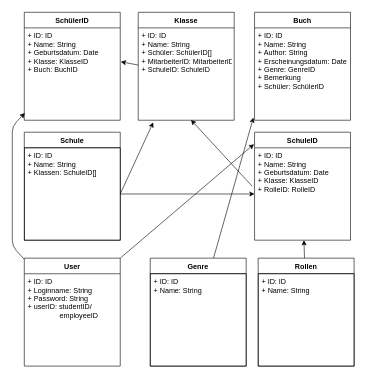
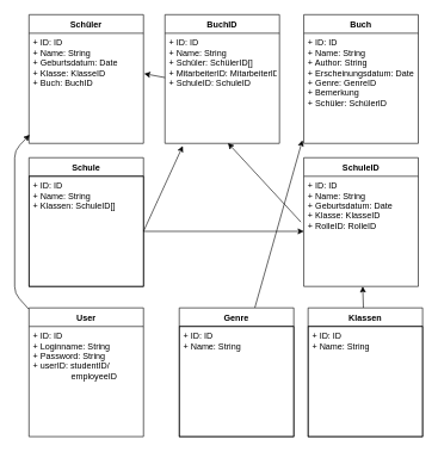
  <mxCell id="0" />
  <mxCell id="1" parent="0" />
- <mxCell id="2" value="SchülerID" style="swimlane;fontStyle=1;align=center;verticalAlign=top;childLayout=stackLayout;horizontal=1;startSize=26;horizontalStack=0;resizeParent=1;resizeParentMax=0;resizeLast=0;collapsible=1;marginBottom=0;" parent="1" vertex="1"><mxGeometry x="40" y="20" width="160" height="180" as="geometry" /></mxCell>
+ <mxCell id="2" value="Schüler" style="swimlane;fontStyle=1;align=center;verticalAlign=top;childLayout=stackLayout;horizontal=1;startSize=26;horizontalStack=0;resizeParent=1;resizeParentMax=0;resizeLast=0;collapsible=1;marginBottom=0;" parent="1" vertex="1"><mxGeometry x="40" y="20" width="160" height="180" as="geometry" /></mxCell>
  <mxCell id="3" value="+ ID: ID&#10;+ Name: String&#10;+ Geburtsdatum: Date &#10;+ Klasse: KlasseID&#10;+ Buch: BuchID" style="text;strokeColor=none;fillColor=none;align=left;verticalAlign=top;spacingLeft=4;spacingRight=4;overflow=hidden;rotatable=0;points=[[0,0.5],[1,0.5]];portConstraint=eastwest;" parent="2" vertex="1"><mxGeometry y="26" width="160" height="154" as="geometry" /></mxCell>
- <mxCell id="4" value="Klasse" style="swimlane;fontStyle=1;align=center;verticalAlign=top;childLayout=stackLayout;horizontal=1;startSize=26;horizontalStack=0;resizeParent=1;resizeParentMax=0;resizeLast=0;collapsible=1;marginBottom=0;" parent="1" vertex="1"><mxGeometry x="230" y="20" width="160" height="180" as="geometry" /></mxCell>
+ <mxCell id="4" value="BuchID" style="swimlane;fontStyle=1;align=center;verticalAlign=top;childLayout=stackLayout;horizontal=1;startSize=26;horizontalStack=0;resizeParent=1;resizeParentMax=0;resizeLast=0;collapsible=1;marginBottom=0;" parent="1" vertex="1"><mxGeometry x="230" y="20" width="160" height="180" as="geometry" /></mxCell>
  <mxCell id="5" value="+ ID: ID&#10;+ Name: String&#10;+ Schüler: SchülerID[]&#10;+ MitarbeiterID: MitarbeiterID&#10;+ SchuleID: SchuleID" style="text;strokeColor=none;fillColor=none;align=left;verticalAlign=top;spacingLeft=4;spacingRight=4;overflow=hidden;rotatable=0;points=[[0,0.5],[1,0.5]];portConstraint=eastwest;" parent="4" vertex="1"><mxGeometry y="26" width="160" height="154" as="geometry" /></mxCell>
  <mxCell id="6" value="Buch" style="swimlane;fontStyle=1;align=center;verticalAlign=top;childLayout=stackLayout;horizontal=1;startSize=26;horizontalStack=0;resizeParent=1;resizeParentMax=0;resizeLast=0;collapsible=1;marginBottom=0;" parent="1" vertex="1"><mxGeometry x="424" y="20" width="160" height="180" as="geometry" /></mxCell>
  <mxCell id="7" value="+ ID: ID&#10;+ Name: String&#10;+ Author: String&#10;+ Erscheinungsdatum: Date&#10;+ Genre: GenreID&#10;+ Bemerkung&#10;+ Schüler: SchülerID&#10;" style="text;strokeColor=none;fillColor=none;align=left;verticalAlign=top;spacingLeft=4;spacingRight=4;overflow=hidden;rotatable=0;points=[[0,0.5],[1,0.5]];portConstraint=eastwest;" parent="6" vertex="1"><mxGeometry y="26" width="160" height="154" as="geometry" /></mxCell>
  <mxCell id="8" style="edgeStyle=none;html=1;entryX=-0.012;entryY=0.971;entryDx=0;entryDy=0;entryPerimeter=0;" parent="1" source="9" target="7" edge="1"><mxGeometry relative="1" as="geometry" /></mxCell>
  <mxCell id="9" value="Genre" style="swimlane;fontStyle=1;align=center;verticalAlign=top;childLayout=stackLayout;horizontal=1;startSize=26;horizontalStack=0;resizeParent=1;resizeParentMax=0;resizeLast=0;collapsible=1;marginBottom=0;strokeColor=default;" parent="1" vertex="1"><mxGeometry x="250" y="430" width="160" height="180" as="geometry" /></mxCell>
  <mxCell id="10" value="+ ID: ID&#10;+ Name: String&#10;" style="text;strokeColor=default;fillColor=none;align=left;verticalAlign=top;spacingLeft=4;spacingRight=4;overflow=hidden;rotatable=0;points=[[0,0.5],[1,0.5]];portConstraint=eastwest;" parent="9" vertex="1"><mxGeometry y="26" width="160" height="154" as="geometry" /></mxCell>
  <mxCell id="11" value="Schule" style="swimlane;fontStyle=1;align=center;verticalAlign=top;childLayout=stackLayout;horizontal=1;startSize=26;horizontalStack=0;resizeParent=1;resizeParentMax=0;resizeLast=0;collapsible=1;marginBottom=0;strokeColor=default;" parent="1" vertex="1"><mxGeometry x="40" y="220" width="160" height="180" as="geometry" /></mxCell>
  <mxCell id="12" value="+ ID: ID&#10;+ Name: String&#10;+ Klassen: SchuleID[]" style="text;strokeColor=default;fillColor=none;align=left;verticalAlign=top;spacingLeft=4;spacingRight=4;overflow=hidden;rotatable=0;points=[[0,0.5],[1,0.5]];portConstraint=eastwest;" parent="11" vertex="1"><mxGeometry y="26" width="160" height="154" as="geometry" /></mxCell>
  <mxCell id="13" value="SchuleID" style="swimlane;fontStyle=1;align=center;verticalAlign=top;childLayout=stackLayout;horizontal=1;startSize=26;horizontalStack=0;resizeParent=1;resizeParentMax=0;resizeLast=0;collapsible=1;marginBottom=0;" parent="1" vertex="1"><mxGeometry x="424" y="220" width="160" height="180" as="geometry" /></mxCell>
  <mxCell id="14" value="+ ID: ID&#10;+ Name: String&#10;+ Geburtsdatum: Date &#10;+ Klasse: KlasseID&#10;+ RolleID: RolleID" style="text;strokeColor=none;fillColor=none;align=left;verticalAlign=top;spacingLeft=4;spacingRight=4;overflow=hidden;rotatable=0;points=[[0,0.5],[1,0.5]];portConstraint=eastwest;" parent="13" vertex="1"><mxGeometry y="26" width="160" height="154" as="geometry" /></mxCell>
  <mxCell id="15" value="" style="edgeStyle=none;html=1;" parent="1" source="16" target="14" edge="1"><mxGeometry relative="1" as="geometry" /></mxCell>
- <mxCell id="16" value="Rollen" style="swimlane;fontStyle=1;align=center;verticalAlign=top;childLayout=stackLayout;horizontal=1;startSize=26;horizontalStack=0;resizeParent=1;resizeParentMax=0;resizeLast=0;collapsible=1;marginBottom=0;strokeColor=default;" parent="1" vertex="1"><mxGeometry x="430" y="430" width="160" height="180" as="geometry" /></mxCell>
+ <mxCell id="16" value="Klassen" style="swimlane;fontStyle=1;align=center;verticalAlign=top;childLayout=stackLayout;horizontal=1;startSize=26;horizontalStack=0;resizeParent=1;resizeParentMax=0;resizeLast=0;collapsible=1;marginBottom=0;strokeColor=default;" parent="1" vertex="1"><mxGeometry x="430" y="430" width="160" height="180" as="geometry" /></mxCell>
  <mxCell id="17" value="+ ID: ID&#10;+ Name: String&#10;" style="text;strokeColor=default;fillColor=none;align=left;verticalAlign=top;spacingLeft=4;spacingRight=4;overflow=hidden;rotatable=0;points=[[0,0.5],[1,0.5]];portConstraint=eastwest;" parent="16" vertex="1"><mxGeometry y="26" width="160" height="154" as="geometry" /></mxCell>
  <mxCell id="18" style="edgeStyle=none;html=1;entryX=1.006;entryY=0.367;entryDx=0;entryDy=0;entryPerimeter=0;" parent="1" source="5" target="3" edge="1"><mxGeometry relative="1" as="geometry" /></mxCell>
  <mxCell id="19" style="edgeStyle=none;html=1;entryX=0.55;entryY=0.997;entryDx=0;entryDy=0;entryPerimeter=0;" parent="1" target="5" edge="1"><mxGeometry relative="1" as="geometry"><mxPoint x="420" y="310" as="sourcePoint" /></mxGeometry></mxCell>
  <mxCell id="20" style="edgeStyle=none;html=1;entryX=0;entryY=0.5;entryDx=0;entryDy=0;" parent="1" source="12" target="14" edge="1"><mxGeometry relative="1" as="geometry" /></mxCell>
  <mxCell id="21" style="edgeStyle=none;html=1;entryX=0.156;entryY=1.023;entryDx=0;entryDy=0;entryPerimeter=0;exitX=1;exitY=0.5;exitDx=0;exitDy=0;" parent="1" source="12" target="5" edge="1"><mxGeometry relative="1" as="geometry" /></mxCell>
  <mxCell id="22" value="" style="edgeStyle=none;html=1;entryX=0.006;entryY=0.922;entryDx=0;entryDy=0;entryPerimeter=0;" edge="1" parent="1" source="24" target="3"><mxGeometry relative="1" as="geometry"><Array as="points"><mxPoint x="20" y="410" /><mxPoint x="20" y="210" /></Array></mxGeometry></mxCell>
- <mxCell id="23" style="edgeStyle=none;html=1;entryX=-0.006;entryY=0.111;entryDx=0;entryDy=0;entryPerimeter=0;exitX=1;exitY=0;exitDx=0;exitDy=0;" edge="1" parent="1" source="24" target="13"><mxGeometry relative="1" as="geometry" /></mxCell>
  <mxCell id="24" value="User" style="swimlane;fontStyle=1;align=center;verticalAlign=top;childLayout=stackLayout;horizontal=1;startSize=26;horizontalStack=0;resizeParent=1;resizeParentMax=0;resizeLast=0;collapsible=1;marginBottom=0;" vertex="1" parent="1"><mxGeometry x="40" y="430" width="160" height="180" as="geometry" /></mxCell>
  <mxCell id="25" value="+ ID: ID&#10;+ Loginname: String&#10;+ Password: String &#10;+ userID: studentID/&#10;                employeeID" style="text;strokeColor=none;fillColor=none;align=left;verticalAlign=top;spacingLeft=4;spacingRight=4;overflow=hidden;rotatable=0;points=[[0,0.5],[1,0.5]];portConstraint=eastwest;" vertex="1" parent="24"><mxGeometry y="26" width="160" height="154" as="geometry" /></mxCell>
